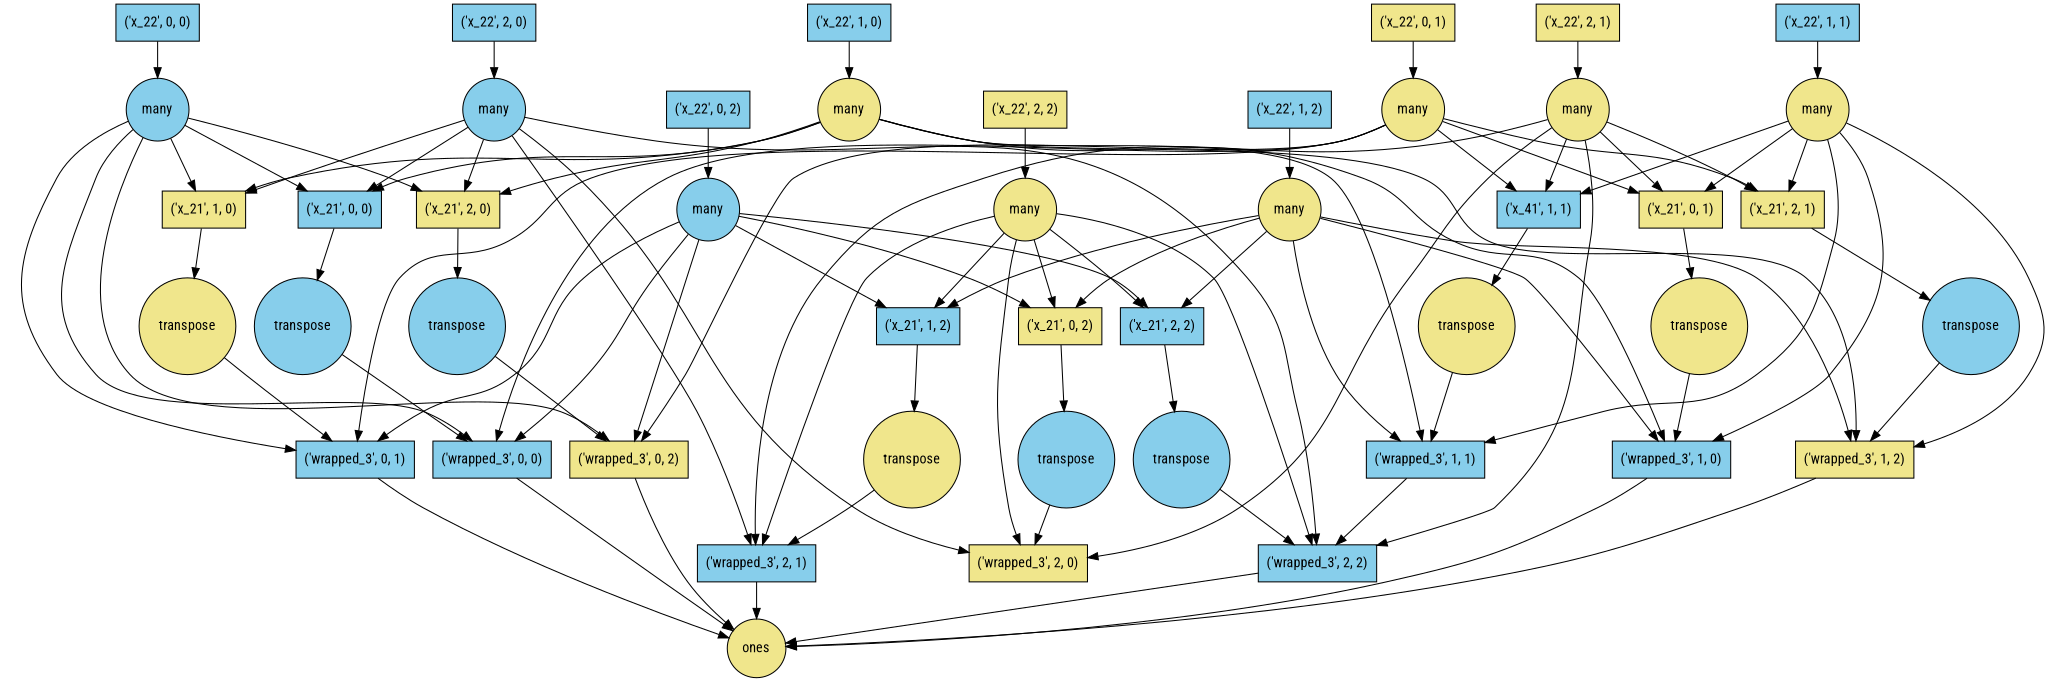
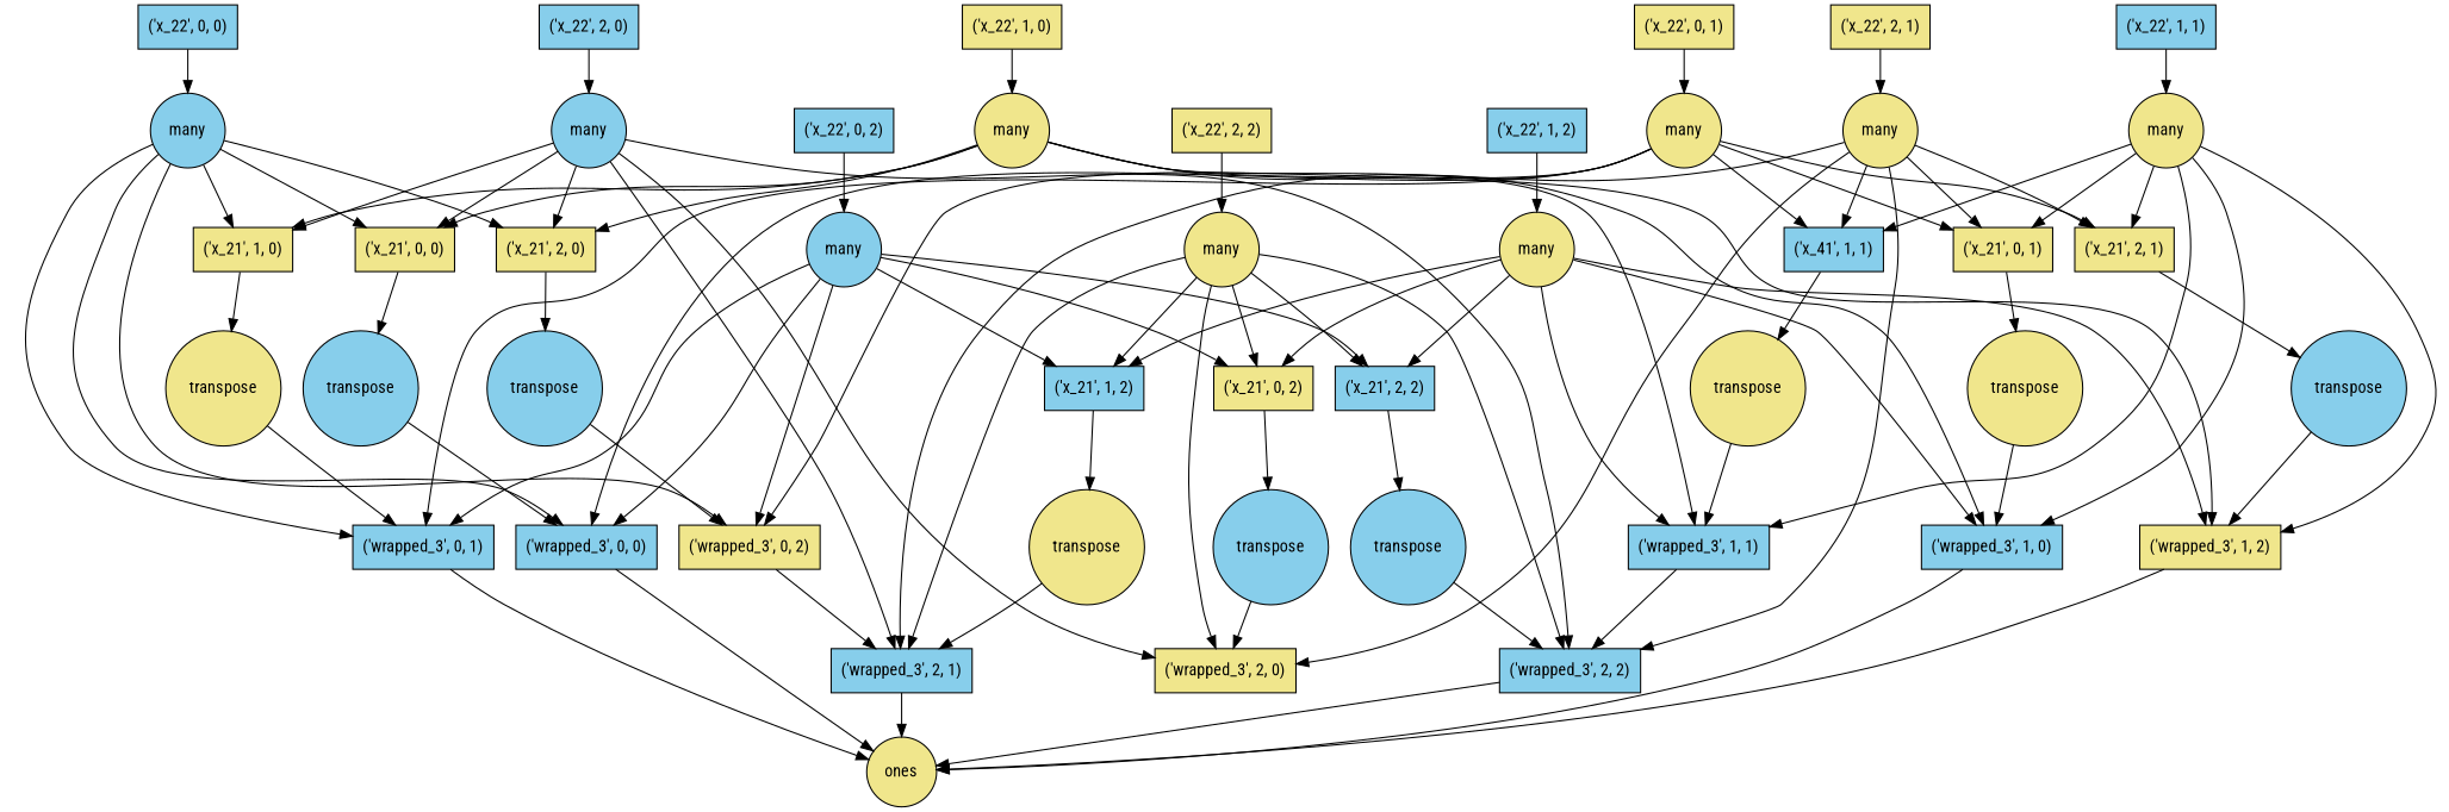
  strict digraph {
    fontname="Roboto Condensed"
    node [fillcolor=khaki fontname="Roboto Condensed" shape=box style=filled]
    edge [fontname="Roboto Condensed"]
    n1 [label=many shape=circle]
    n2 [fillcolor=skyblue label="('wrapped_3', 1, 0)"]
-   n3 [fillcolor=skyblue label="('x_21', 0, 0)"]
+   n3 [label="('x_21', 0, 0)"]
    n4 [label="('wrapped_3', 1, 2)"]
    n5 [fillcolor=skyblue label="('wrapped_3', 1, 1)"]
    n6 [label="('x_21', 1, 0)"]
    n7 [label="('x_21', 2, 0)"]
    n8 [label=ones shape=circle]
    n9 [fillcolor=skyblue label=transpose shape=circle]
    n10 [fillcolor=skyblue label="('wrapped_3', 2, 2)"]
    n11 [label=transpose shape=circle]
    n12 [fillcolor=skyblue label=transpose shape=circle]
    n13 [label=many shape=circle]
    "('x_22', 2, 2)"
    n15 [label="('x_21', 0, 2)"]
    n16 [fillcolor=skyblue label="('x_21', 1, 2)"]
    n17 [fillcolor=skyblue label="('x_21', 2, 2)"]
    n18 [label="('wrapped_3', 2, 0)"]
    n19 [fillcolor=skyblue label="('wrapped_3', 2, 1)"]
    n20 [fillcolor=skyblue label=many shape=circle]
    n21 [fillcolor=skyblue label="('wrapped_3', 0, 0)"]
    n22 [label="('wrapped_3', 0, 2)"]
    n23 [fillcolor=skyblue label="('wrapped_3', 0, 1)"]
    n24 [fillcolor=skyblue label=transpose shape=circle]
    n25 [label=transpose shape=circle]
    n26 [fillcolor=skyblue label=transpose shape=circle]
-   "('x_22', 1, 0)" [fillcolor=skyblue]
+   "('x_22', 1, 0)"
    "('x_22', 2, 0)" [fillcolor=skyblue]
    n29 [fillcolor=skyblue label=many shape=circle]
    "('x_22', 1, 1)" [fillcolor=skyblue]
    n31 [label=many shape=circle]
    n32 [label="('x_21', 0, 1)"]
    n33 [fillcolor=skyblue label="('x_41', 1, 1)"]
    n34 [label="('x_21', 2, 1)"]
    n35 [label=many shape=circle]
    "('x_22', 2, 1)"
    n37 [label=many shape=circle]
    n38 [label=transpose shape=circle]
    n39 [label=transpose shape=circle]
    n40 [fillcolor=skyblue label=transpose shape=circle]
    n41 [label=many shape=circle]
    n42 [fillcolor=skyblue label=many shape=circle]
    "('x_22', 0, 0)" [fillcolor=skyblue]
    "('x_22', 0, 1)"
    "('x_22', 1, 2)" [fillcolor=skyblue]
    "('x_22', 0, 2)" [fillcolor=skyblue]
    n1 -> n2
    n1 -> n3
    n1 -> n4
    n1 -> n5
    n1 -> n6
    n1 -> n7
    n2 -> n8
    n3 -> n9
    n4 -> n8
    n5 -> n10
    n6 -> n11
    n7 -> n12
    n9 -> n21
    n10 -> n8
    n11 -> n23
    n12 -> n22
    n13 -> n10
    n13 -> n15
    n13 -> n16
    n13 -> n17
    n13 -> n18
    n13 -> n19
    "('x_22', 2, 2)" -> n13
    n15 -> n24
    n16 -> n25
    n17 -> n26
    n19 -> n8
    n20 -> n15
    n20 -> n16
    n20 -> n17
    n20 -> n21
    n20 -> n22
    n20 -> n23
    n21 -> n8
-   n22 -> n8
+   n22 -> n19
    n23 -> n8
    n24 -> n18
    n25 -> n19
    n26 -> n10
    "('x_22', 1, 0)" -> n1
    "('x_22', 2, 0)" -> n29
    n29 -> n3
    n29 -> n6
    n29 -> n7
    n29 -> n10
    n29 -> n18
    n29 -> n19
    "('x_22', 1, 1)" -> n31
    n31 -> n2
    n31 -> n4
    n31 -> n5
    n31 -> n32
    n31 -> n33
    n31 -> n34
    n32 -> n38
    n33 -> n39
    n34 -> n40
    n35 -> n10
    n35 -> n18
    n35 -> n19
    n35 -> n32
    n35 -> n33
    n35 -> n34
    "('x_22', 2, 1)" -> n35
    n37 -> n21
    n37 -> n22
    n37 -> n23
    n37 -> n32
    n37 -> n33
    n37 -> n34
    n38 -> n2
    n39 -> n5
    n40 -> n4
    n41 -> n2
    n41 -> n4
    n41 -> n5
    n41 -> n15
    n41 -> n16
    n41 -> n17
    n42 -> n3
    n42 -> n6
    n42 -> n7
    n42 -> n21
    n42 -> n22
    n42 -> n23
    "('x_22', 0, 0)" -> n42
    "('x_22', 0, 1)" -> n37
    "('x_22', 1, 2)" -> n41
    "('x_22', 0, 2)" -> n20
  }
